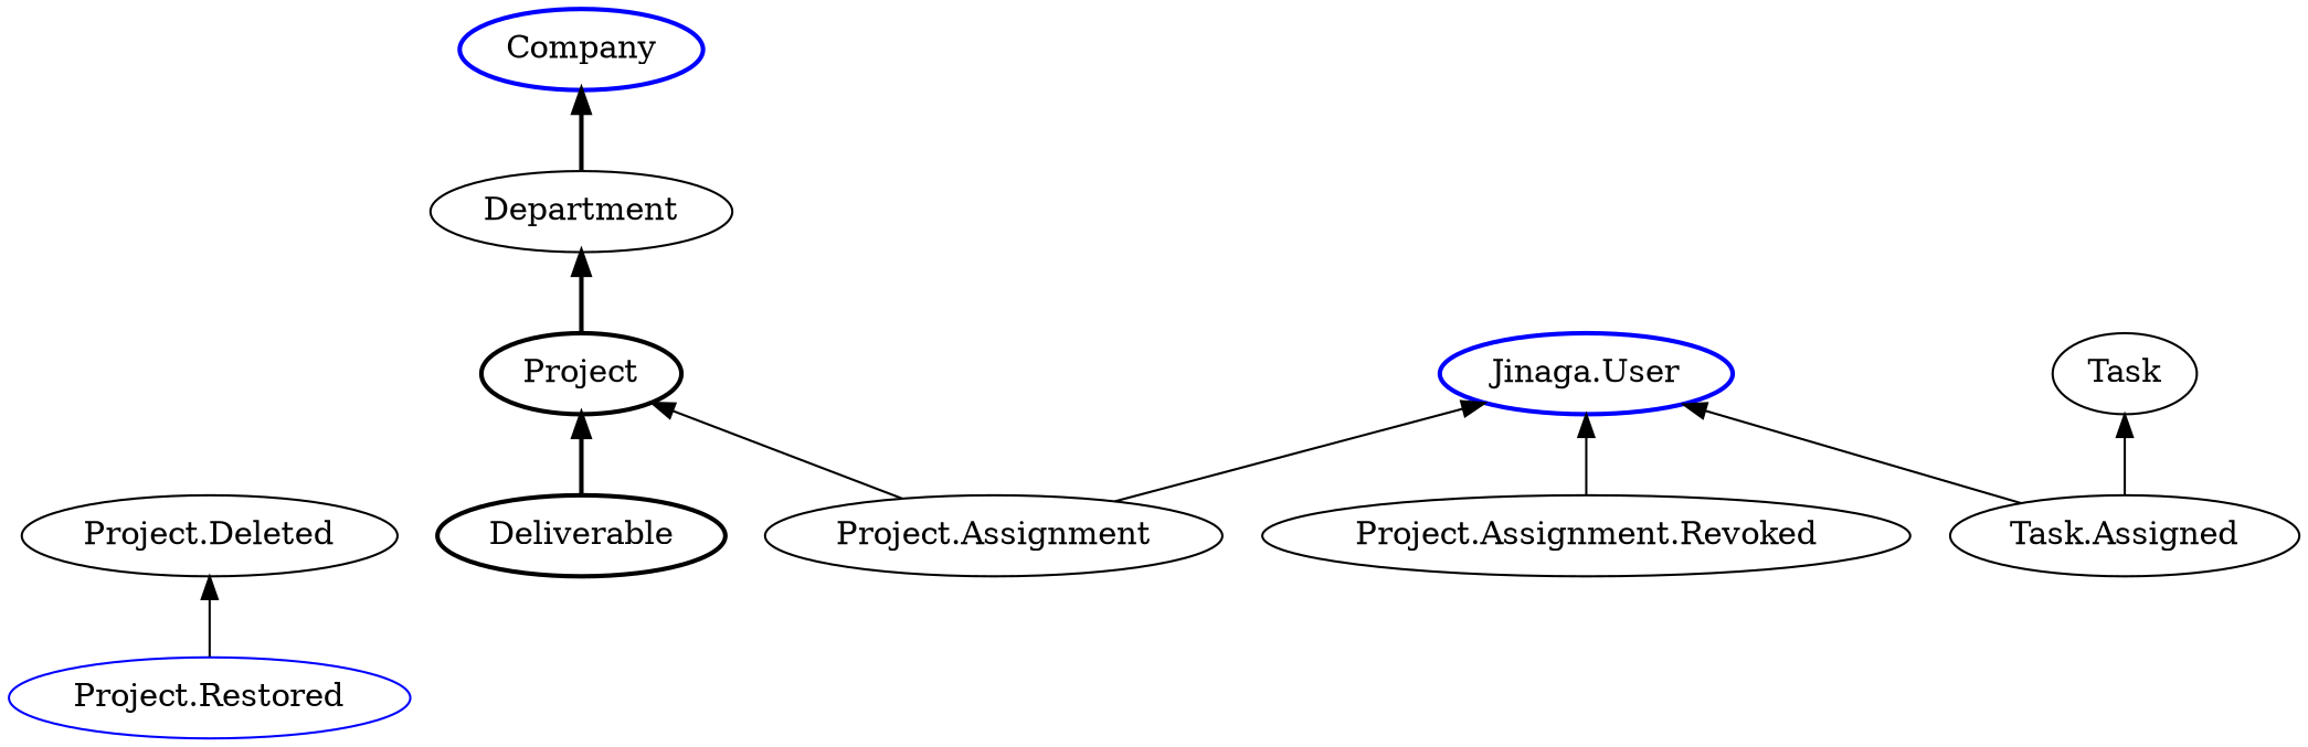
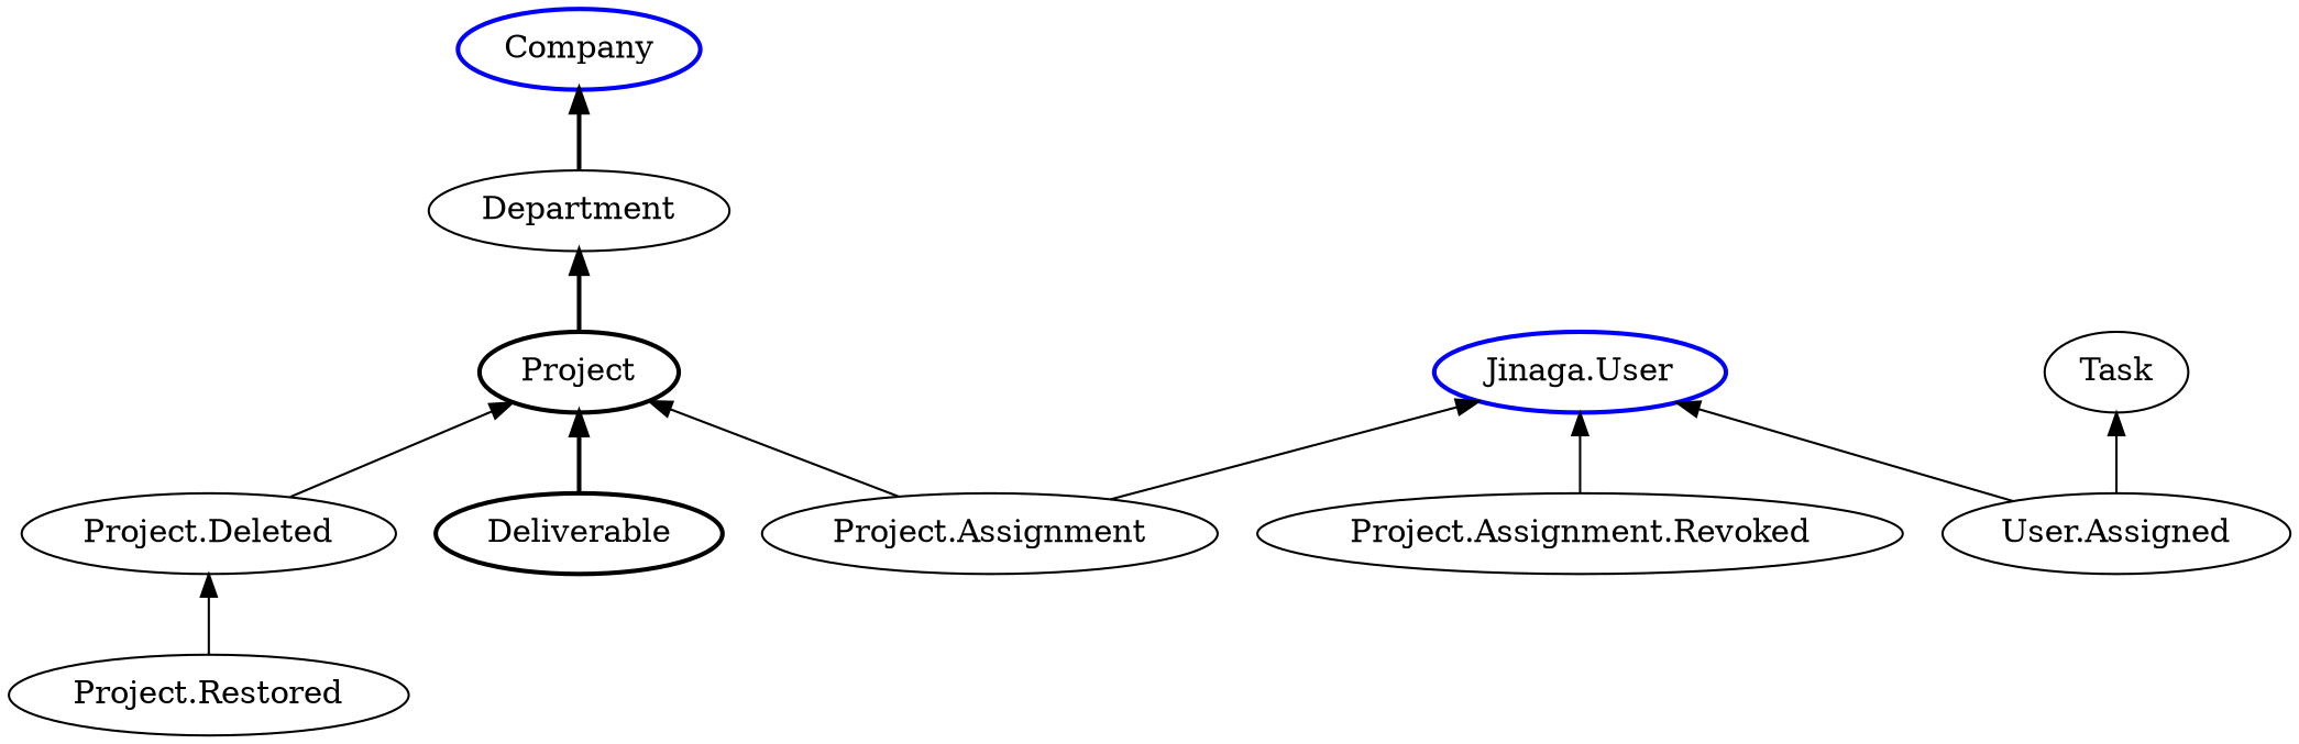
  digraph {
    rankdir=BT
    Project [penwidth=2]
    Department
    Company [color=blue penwidth=2]
    "Jinaga.User" [color=blue penwidth=2]
    "Project.Assignment.Revoked"
    "Project.Assignment"
    "Project.Deleted"
-   "Project.Restored" [color=blue]
+   "Project.Restored"
    Deliverable [penwidth=2]
-   "Task.Assigned"
+   "Task.Assigned" [label="User.Assigned"]
    Task
    Project -> Department [penwidth=2]
    Department -> Company [penwidth=2]
    "Project.Assignment.Revoked" -> "Jinaga.User"
    "Project.Assignment" -> Project
    "Project.Assignment" -> "Jinaga.User"
+   "Project.Deleted" -> Project
    "Project.Restored" -> "Project.Deleted"
    Deliverable -> Project [penwidth=2]
    "Task.Assigned" -> "Jinaga.User"
    "Task.Assigned" -> Task
  }
